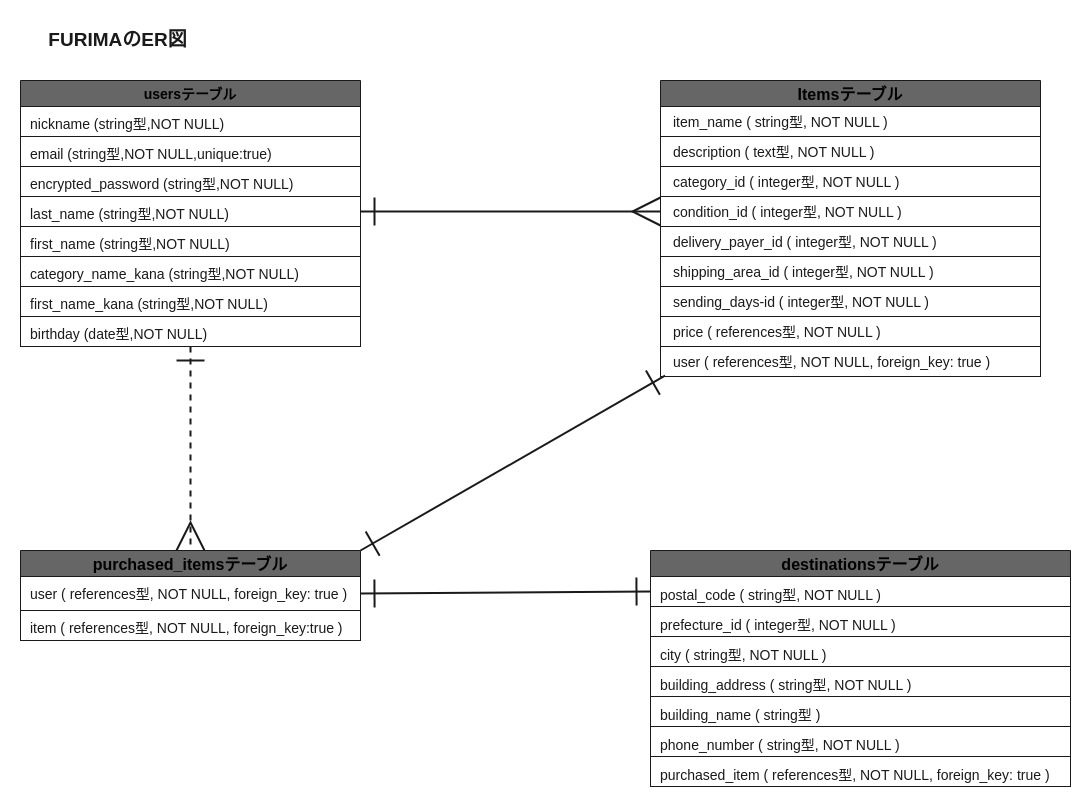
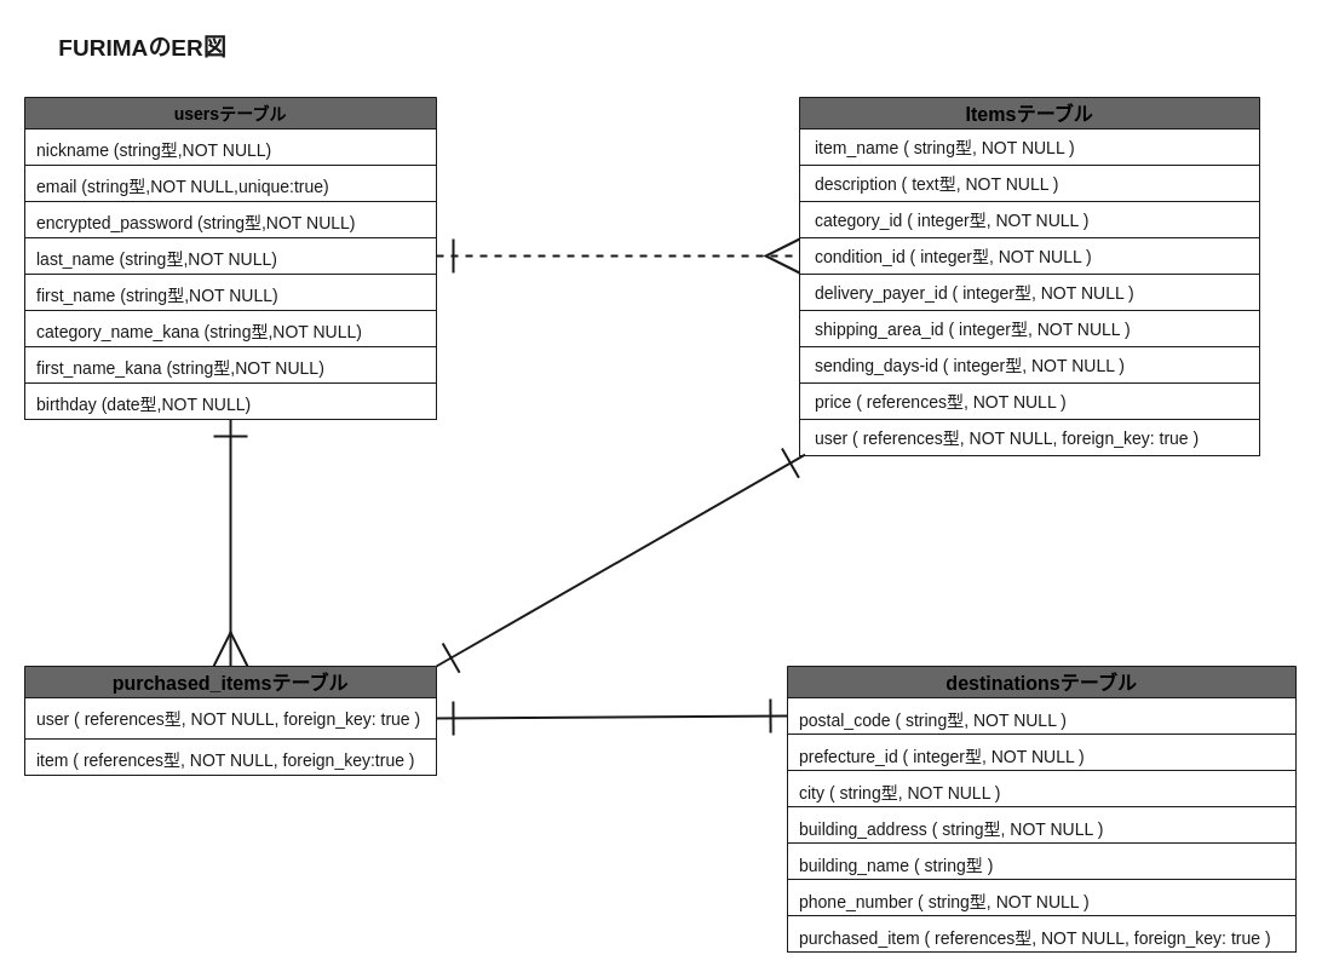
  <mxCell id="0" />
  <mxCell id="1" parent="0" />
  <mxCell id="2" value="destinationsテーブル" style="swimlane;fontStyle=1;childLayout=stackLayout;horizontal=1;startSize=26;horizontalStack=0;resizeParent=1;resizeParentMax=0;resizeLast=0;collapsible=1;marginBottom=0;align=center;fontSize=16;fontColor=default;labelBorderColor=none;strokeColor=#1A1A1A;fillColor=#666666;" parent="1" vertex="1"><mxGeometry x="650" y="550" width="420" height="236" as="geometry" /></mxCell>
  <mxCell id="3" value="postal_code ( string型, NOT NULL )" style="text;strokeColor=#1A1A1A;fillColor=none;spacingLeft=11;spacingRight=5;overflow=hidden;rotatable=0;points=[[0,0.5],[1,0.5]];portConstraint=eastwest;fontSize=14;spacing=-1;spacingTop=7;spacingBottom=7;fontColor=#1A1A1A;labelBorderColor=none;" parent="2" vertex="1"><mxGeometry y="26" width="420" height="30" as="geometry" /></mxCell>
  <mxCell id="4" value="prefecture_id ( integer型, NOT NULL )" style="text;strokeColor=#1A1A1A;fillColor=none;spacingLeft=11;spacingRight=5;overflow=hidden;rotatable=0;points=[[0,0.5],[1,0.5]];portConstraint=eastwest;fontSize=14;spacing=-1;spacingTop=7;spacingBottom=7;fontColor=#1A1A1A;labelBorderColor=none;" parent="2" vertex="1"><mxGeometry y="56" width="420" height="30" as="geometry" /></mxCell>
  <mxCell id="5" value="city ( string型, NOT NULL )" style="text;strokeColor=#1A1A1A;fillColor=none;spacingLeft=11;spacingRight=5;overflow=hidden;rotatable=0;points=[[0,0.5],[1,0.5]];portConstraint=eastwest;fontSize=14;spacing=-1;spacingTop=7;spacingBottom=7;fontColor=#1A1A1A;labelBorderColor=none;" parent="2" vertex="1"><mxGeometry y="86" width="420" height="30" as="geometry" /></mxCell>
  <mxCell id="6" value="building_address ( string型, NOT NULL )" style="text;strokeColor=#1A1A1A;fillColor=none;spacingLeft=11;spacingRight=5;overflow=hidden;rotatable=0;points=[[0,0.5],[1,0.5]];portConstraint=eastwest;fontSize=14;spacing=-1;spacingTop=7;spacingBottom=7;fontColor=#1A1A1A;labelBorderColor=none;" parent="2" vertex="1"><mxGeometry y="116" width="420" height="30" as="geometry" /></mxCell>
  <mxCell id="7" value="building_name ( string型 )" style="text;strokeColor=#1A1A1A;fillColor=none;spacingLeft=11;spacingRight=5;overflow=hidden;rotatable=0;points=[[0,0.5],[1,0.5]];portConstraint=eastwest;fontSize=14;spacing=-1;spacingTop=7;spacingBottom=7;fontColor=#1A1A1A;labelBorderColor=none;" parent="2" vertex="1"><mxGeometry y="146" width="420" height="30" as="geometry" /></mxCell>
  <mxCell id="8" value="phone_number ( string型, NOT NULL )" style="text;strokeColor=#1A1A1A;fillColor=none;spacingLeft=11;spacingRight=5;overflow=hidden;rotatable=0;points=[[0,0.5],[1,0.5]];portConstraint=eastwest;fontSize=14;spacing=-1;spacingTop=7;spacingBottom=7;fontColor=#1A1A1A;labelBorderColor=none;" parent="2" vertex="1"><mxGeometry y="176" width="420" height="30" as="geometry" /></mxCell>
  <mxCell id="9" value="purchased_item ( references型, NOT NULL, foreign_key: true )" style="text;strokeColor=#1A1A1A;fillColor=none;spacingLeft=11;spacingRight=5;overflow=hidden;rotatable=0;points=[[0,0.5],[1,0.5]];portConstraint=eastwest;fontSize=14;spacing=-1;spacingTop=7;spacingBottom=7;fontColor=#1A1A1A;labelBorderColor=none;" parent="2" vertex="1"><mxGeometry y="206" width="420" height="30" as="geometry" /></mxCell>
  <mxCell id="10" value="Itemsテーブル" style="swimlane;fontStyle=1;childLayout=stackLayout;horizontal=1;startSize=26;horizontalStack=0;resizeParent=1;resizeParentMax=0;resizeLast=0;collapsible=1;marginBottom=0;align=center;fontSize=16;spacing=0;spacingTop=1;spacingBottom=1;fillColor=#666666;strokeColor=#1A1A1A;fontColor=default;labelBackgroundColor=none;labelBorderColor=none;" parent="1" vertex="1"><mxGeometry x="660" y="80" width="380" height="296" as="geometry" /></mxCell>
  <mxCell id="11" value="item_name ( string型, NOT NULL )" style="text;strokeColor=#1A1A1A;fillColor=none;spacingLeft=15;spacingRight=5;overflow=hidden;rotatable=0;points=[[0,0.5],[1,0.5]];portConstraint=eastwest;fontSize=14;spacingTop=5;spacingBottom=5;spacing=-2;fontColor=#1A1A1A;labelBorderColor=none;" parent="10" vertex="1"><mxGeometry y="26" width="380" height="30" as="geometry" /></mxCell>
  <mxCell id="12" value="description ( text型, NOT NULL )" style="text;strokeColor=#1A1A1A;fillColor=none;spacingLeft=15;spacingRight=5;overflow=hidden;rotatable=0;points=[[0,0.5],[1,0.5]];portConstraint=eastwest;fontSize=14;spacingTop=5;spacingBottom=5;spacing=-2;fontColor=#1A1A1A;labelBorderColor=none;" parent="10" vertex="1"><mxGeometry y="56" width="380" height="30" as="geometry" /></mxCell>
  <mxCell id="13" value="category_id ( integer型, NOT NULL )" style="text;strokeColor=#1A1A1A;fillColor=none;spacingLeft=15;spacingRight=5;overflow=hidden;rotatable=0;points=[[0,0.5],[1,0.5]];portConstraint=eastwest;fontSize=14;spacingTop=5;spacingBottom=5;spacing=-2;fontColor=#1A1A1A;labelBorderColor=none;" parent="10" vertex="1"><mxGeometry y="86" width="380" height="30" as="geometry" /></mxCell>
  <mxCell id="14" value="condition_id ( integer型, NOT NULL )" style="text;strokeColor=#1A1A1A;fillColor=none;spacingLeft=15;spacingRight=5;overflow=hidden;rotatable=0;points=[[0,0.5],[1,0.5]];portConstraint=eastwest;fontSize=14;spacingTop=5;spacingBottom=5;spacing=-2;fontColor=#1A1A1A;labelBorderColor=none;" parent="10" vertex="1"><mxGeometry y="116" width="380" height="30" as="geometry" /></mxCell>
  <mxCell id="15" value="delivery_payer_id ( integer型, NOT NULL )" style="text;strokeColor=#1A1A1A;fillColor=none;spacingLeft=15;spacingRight=5;overflow=hidden;rotatable=0;points=[[0,0.5],[1,0.5]];portConstraint=eastwest;fontSize=14;spacingTop=5;spacingBottom=5;spacing=-2;fontColor=#1A1A1A;labelBorderColor=none;" parent="10" vertex="1"><mxGeometry y="146" width="380" height="30" as="geometry" /></mxCell>
  <mxCell id="16" value="shipping_area_id ( integer型, NOT NULL )" style="text;strokeColor=#1A1A1A;fillColor=none;spacingLeft=15;spacingRight=5;overflow=hidden;rotatable=0;points=[[0,0.5],[1,0.5]];portConstraint=eastwest;fontSize=14;spacingTop=5;spacingBottom=5;spacing=-2;fontColor=#1A1A1A;labelBorderColor=none;" parent="10" vertex="1"><mxGeometry y="176" width="380" height="30" as="geometry" /></mxCell>
  <mxCell id="17" value="sending_days-id ( integer型, NOT NULL )" style="text;strokeColor=#1A1A1A;fillColor=none;spacingLeft=15;spacingRight=5;overflow=hidden;rotatable=0;points=[[0,0.5],[1,0.5]];portConstraint=eastwest;fontSize=14;spacingTop=5;spacingBottom=5;spacing=-2;fontColor=#1A1A1A;labelBorderColor=none;" parent="10" vertex="1"><mxGeometry y="206" width="380" height="30" as="geometry" /></mxCell>
  <mxCell id="18" value="price ( references型, NOT NULL )" style="text;strokeColor=#1A1A1A;fillColor=none;spacingLeft=15;spacingRight=5;overflow=hidden;rotatable=0;points=[[0,0.5],[1,0.5]];portConstraint=eastwest;fontSize=14;spacingTop=5;spacingBottom=5;spacing=-2;fontColor=#1A1A1A;labelBorderColor=none;" parent="10" vertex="1"><mxGeometry y="236" width="380" height="30" as="geometry" /></mxCell>
  <mxCell id="19" value="user ( references型, NOT NULL, foreign_key: true )" style="text;strokeColor=#1A1A1A;fillColor=none;spacingLeft=15;spacingRight=5;overflow=hidden;rotatable=0;points=[[0,0.5],[1,0.5]];portConstraint=eastwest;fontSize=14;spacingTop=5;spacingBottom=5;spacing=-2;fontColor=#1A1A1A;labelBorderColor=none;" parent="10" vertex="1"><mxGeometry y="266" width="380" height="30" as="geometry" /></mxCell>
- <mxCell id="20" style="edgeStyle=none;html=1;entryX=0.5;entryY=0;entryDx=0;entryDy=0;fontSize=16;startArrow=ERone;startFill=0;endArrow=ERmany;endFill=0;startSize=25;endSize=25;strokeWidth=2;fontColor=#1A1A1A;labelBorderColor=none;strokeColor=#1A1A1A;dashed=1;" parent="1" source="21" target="31" edge="1"><mxGeometry relative="1" as="geometry" /></mxCell>
+ <mxCell id="20" style="edgeStyle=none;html=1;entryX=0.5;entryY=0;entryDx=0;entryDy=0;fontSize=16;startArrow=ERone;startFill=0;endArrow=ERmany;endFill=0;startSize=25;endSize=25;strokeWidth=2;fontColor=#1A1A1A;labelBorderColor=none;strokeColor=#1A1A1A;" parent="1" source="21" target="31" edge="1"><mxGeometry relative="1" as="geometry" /></mxCell>
  <mxCell id="21" value="usersテーブル" style="swimlane;fontStyle=1;childLayout=stackLayout;horizontal=1;startSize=26;horizontalStack=0;resizeParent=1;resizeParentMax=0;resizeLast=0;collapsible=1;marginBottom=0;align=center;fontSize=14;fontColor=default;labelBorderColor=none;strokeColor=#1A1A1A;fillColor=#666666;" parent="1" vertex="1"><mxGeometry x="20" y="80" width="340" height="266" as="geometry" /></mxCell>
  <mxCell id="22" value="nickname (string型,NOT NULL)" style="text;strokeColor=#1A1A1A;fillColor=none;spacingLeft=10;spacingRight=5;overflow=hidden;rotatable=0;points=[[0,0.5],[1,0.5]];portConstraint=eastwest;fontSize=14;spacingTop=5;spacingBottom=5;spacing=0;fontColor=#1A1A1A;labelBorderColor=none;" parent="21" vertex="1"><mxGeometry y="26" width="340" height="30" as="geometry" /></mxCell>
  <mxCell id="23" value="email (string型,NOT NULL,unique:true)" style="text;strokeColor=#1A1A1A;fillColor=none;spacingLeft=10;spacingRight=5;overflow=hidden;rotatable=0;points=[[0,0.5],[1,0.5]];portConstraint=eastwest;fontSize=14;spacingTop=5;spacingBottom=5;spacing=0;fontColor=#1A1A1A;labelBorderColor=none;" parent="21" vertex="1"><mxGeometry y="56" width="340" height="30" as="geometry" /></mxCell>
  <mxCell id="24" value="encrypted_password (string型,NOT NULL)" style="text;strokeColor=#1A1A1A;fillColor=none;spacingLeft=10;spacingRight=5;overflow=hidden;rotatable=0;points=[[0,0.5],[1,0.5]];portConstraint=eastwest;fontSize=14;spacingTop=5;spacingBottom=5;spacing=0;fontColor=#1A1A1A;labelBorderColor=none;" parent="21" vertex="1"><mxGeometry y="86" width="340" height="30" as="geometry" /></mxCell>
  <mxCell id="25" value="last_name (string型,NOT NULL)" style="text;strokeColor=#1A1A1A;fillColor=none;spacingLeft=10;spacingRight=5;overflow=hidden;rotatable=0;points=[[0,0.5],[1,0.5]];portConstraint=eastwest;fontSize=14;spacingTop=5;spacingBottom=5;spacing=0;fontColor=#1A1A1A;labelBorderColor=none;" parent="21" vertex="1"><mxGeometry y="116" width="340" height="30" as="geometry" /></mxCell>
  <mxCell id="26" value="first_name (string型,NOT NULL)" style="text;strokeColor=#1A1A1A;fillColor=none;spacingLeft=10;spacingRight=5;overflow=hidden;rotatable=0;points=[[0,0.5],[1,0.5]];portConstraint=eastwest;fontSize=14;spacingTop=5;spacingBottom=5;spacing=0;fontColor=#1A1A1A;labelBorderColor=none;" parent="21" vertex="1"><mxGeometry y="146" width="340" height="30" as="geometry" /></mxCell>
  <mxCell id="27" value="category_name_kana (string型,NOT NULL)" style="text;strokeColor=#1A1A1A;fillColor=none;spacingLeft=10;spacingRight=5;overflow=hidden;rotatable=0;points=[[0,0.5],[1,0.5]];portConstraint=eastwest;fontSize=14;spacingTop=5;spacingBottom=5;spacing=0;fontColor=#1A1A1A;labelBorderColor=none;" parent="21" vertex="1"><mxGeometry y="176" width="340" height="30" as="geometry" /></mxCell>
  <mxCell id="28" value="first_name_kana (string型,NOT NULL)" style="text;strokeColor=#1A1A1A;fillColor=none;spacingLeft=10;spacingRight=5;overflow=hidden;rotatable=0;points=[[0,0.5],[1,0.5]];portConstraint=eastwest;fontSize=14;spacingTop=5;spacingBottom=5;spacing=0;fontColor=#1A1A1A;labelBorderColor=none;" parent="21" vertex="1"><mxGeometry y="206" width="340" height="30" as="geometry" /></mxCell>
  <mxCell id="29" value="birthday (date型,NOT NULL)" style="text;strokeColor=#1A1A1A;fillColor=none;spacingLeft=10;spacingRight=5;overflow=hidden;rotatable=0;points=[[0,0.5],[1,0.5]];portConstraint=eastwest;fontSize=14;spacingTop=5;spacingBottom=5;spacing=0;fontColor=#1A1A1A;labelBorderColor=none;" parent="21" vertex="1"><mxGeometry y="236" width="340" height="30" as="geometry" /></mxCell>
  <mxCell id="30" style="edgeStyle=none;html=1;fontSize=16;startArrow=ERone;startFill=0;endArrow=ERone;endFill=0;startSize=25;endSize=25;strokeWidth=2;entryX=0.012;entryY=0.969;entryDx=0;entryDy=0;entryPerimeter=0;exitX=1;exitY=0;exitDx=0;exitDy=0;fontColor=#1A1A1A;labelBorderColor=none;strokeColor=#1A1A1A;" parent="1" source="31" target="19" edge="1"><mxGeometry relative="1" as="geometry"><mxPoint x="630" y="320" as="targetPoint" /><mxPoint x="420" y="530" as="sourcePoint" /></mxGeometry></mxCell>
  <mxCell id="31" value="purchased_itemsテーブル" style="swimlane;fontStyle=1;childLayout=stackLayout;horizontal=1;startSize=26;horizontalStack=0;resizeParent=1;resizeParentMax=0;resizeLast=0;collapsible=1;marginBottom=0;align=center;fontSize=16;fontColor=default;labelBorderColor=none;strokeColor=#1A1A1A;fillColor=#666666;" parent="1" vertex="1"><mxGeometry x="20" y="550" width="340" height="90" as="geometry" /></mxCell>
  <mxCell id="32" value="user ( references型, NOT NULL, foreign_key: true )" style="text;strokeColor=#1A1A1A;fillColor=none;spacingLeft=10;spacingRight=5;overflow=hidden;rotatable=0;points=[[0,0.5],[1,0.5]];portConstraint=eastwest;fontSize=14;spacing=0;spacingTop=5;spacingBottom=5;fontColor=#1A1A1A;labelBorderColor=none;" parent="31" vertex="1"><mxGeometry y="26" width="340" height="34" as="geometry" /></mxCell>
  <mxCell id="33" value="item ( references型, NOT NULL, foreign_key:true )" style="text;strokeColor=#1A1A1A;fillColor=none;spacingLeft=10;spacingRight=5;overflow=hidden;rotatable=0;points=[[0,0.5],[1,0.5]];portConstraint=eastwest;fontSize=14;spacing=0;spacingTop=5;spacingBottom=5;fontColor=#1A1A1A;labelBorderColor=none;" parent="31" vertex="1"><mxGeometry y="60" width="340" height="30" as="geometry" /></mxCell>
  <mxCell id="34" value="FURIMAのER図" style="text;html=1;resizable=0;autosize=1;align=center;verticalAlign=middle;points=[];fillColor=none;strokeColor=none;rounded=0;spacing=7;spacingRight=7;fontSize=19;fontStyle=1;fontColor=#1A1A1A;" parent="1" vertex="1"><mxGeometry x="30" y="20" width="180" height="40" as="geometry" /></mxCell>
- <mxCell id="35" style="edgeStyle=none;html=1;exitX=1;exitY=0.5;exitDx=0;exitDy=0;entryX=0;entryY=0.5;entryDx=0;entryDy=0;fontSize=16;startArrow=ERone;startFill=0;endArrow=ERmany;endFill=0;startSize=25;endSize=25;strokeWidth=2;fontColor=#1A1A1A;labelBorderColor=none;strokeColor=#1A1A1A;" parent="1" source="25" target="14" edge="1"><mxGeometry relative="1" as="geometry" /></mxCell>
+ <mxCell id="35" style="edgeStyle=none;html=1;exitX=1;exitY=0.5;exitDx=0;exitDy=0;entryX=0;entryY=0.5;entryDx=0;entryDy=0;fontSize=16;startArrow=ERone;startFill=0;endArrow=ERmany;endFill=0;startSize=25;endSize=25;strokeWidth=2;fontColor=#1A1A1A;labelBorderColor=none;strokeColor=#1A1A1A;dashed=1;" parent="1" source="25" target="14" edge="1"><mxGeometry relative="1" as="geometry" /></mxCell>
  <mxCell id="36" style="edgeStyle=none;html=1;exitX=1;exitY=0.5;exitDx=0;exitDy=0;entryX=0;entryY=0.5;entryDx=0;entryDy=0;fontSize=16;startArrow=ERone;startFill=0;endArrow=ERone;endFill=0;startSize=25;endSize=25;strokeWidth=2;fontColor=#1A1A1A;labelBorderColor=none;strokeColor=#1A1A1A;" parent="1" source="32" target="3" edge="1"><mxGeometry relative="1" as="geometry" /></mxCell>
